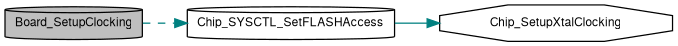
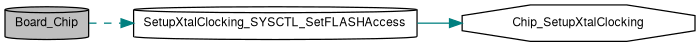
  digraph {
    rankdir=LR
    node [color=black fillcolor=white fontname=FreeSans fontsize=10 shape=cylinder style=filled]
    edge [color=teal fontname=FreeSans fontsize=10 labelfontname=FreeSans labelfontsize=10]
-   n1 [fillcolor=grey75 fontcolor=black height=0.2 label=Board_SetupClocking width=0.4]
-   n2 [height=0.2 label=Chip_SYSCTL_SetFLASHAccess width=0.4]
+   n1 [fillcolor=grey75 fontcolor=black height=0.2 label=Board_Chip width=0.4]
+   n2 [height=0.2 label=SetupXtalClocking_SYSCTL_SetFLASHAccess width=0.4]
    n3 [height=0.2 label=Chip_SetupXtalClocking shape=octagon width=0.4]
    n1 -> n2 [style=dashed]
    n2 -> n3 [style=solid]
  }
